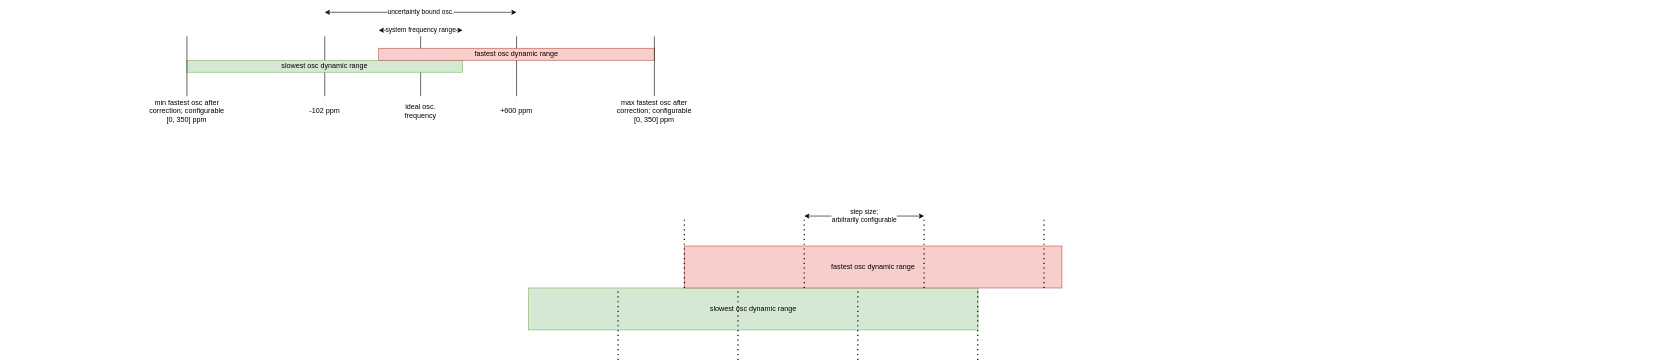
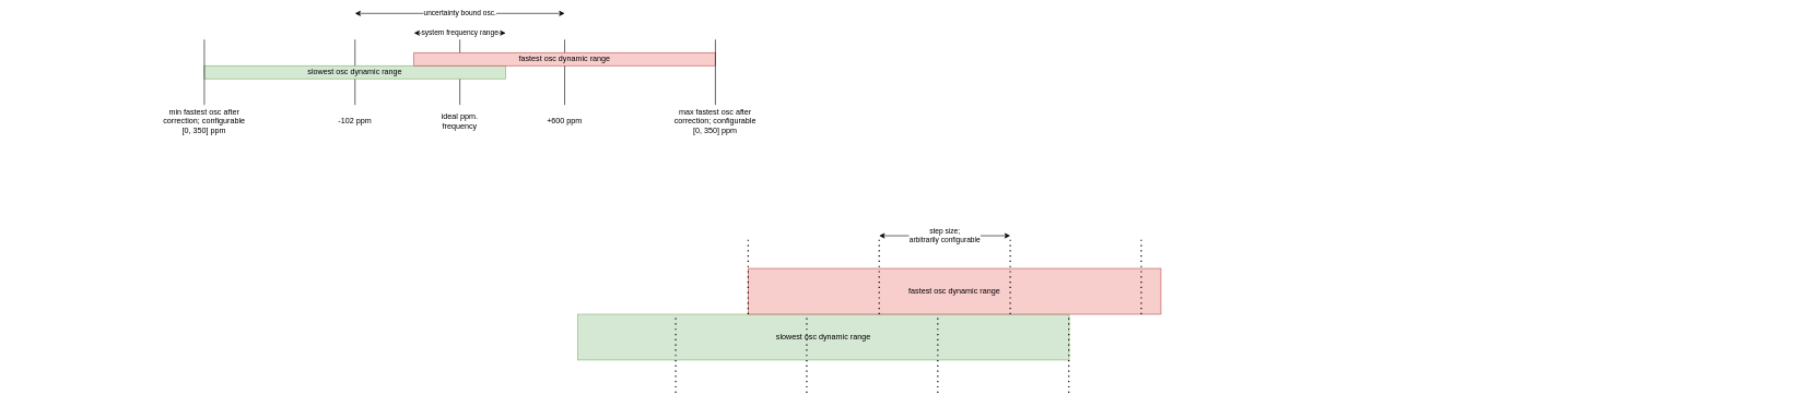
  <mxCell id="0" />
  <mxCell id="1" parent="0" />
  <mxCell id="2" value="" style="endArrow=none;html=1;rounded=0;" edge="1" parent="1"><mxGeometry width="50" height="50" relative="1" as="geometry"><mxPoint x="700" y="160" as="sourcePoint" /><mxPoint x="700" y="60" as="targetPoint" /></mxGeometry></mxCell>
- <mxCell id="3" value="ideal osc. frequency" style="text;html=1;strokeColor=none;fillColor=none;align=center;verticalAlign=middle;whiteSpace=wrap;rounded=0;" vertex="1" parent="1"><mxGeometry x="670" y="170" width="60" height="30" as="geometry" /></mxCell>
+ <mxCell id="3" value="ideal ppm. frequency" style="text;html=1;strokeColor=none;fillColor=none;align=center;verticalAlign=middle;whiteSpace=wrap;rounded=0;" vertex="1" parent="1"><mxGeometry x="670" y="170" width="60" height="30" as="geometry" /></mxCell>
  <mxCell id="4" value="" style="endArrow=none;html=1;rounded=0;" edge="1" parent="1"><mxGeometry width="50" height="50" relative="1" as="geometry"><mxPoint x="540" y="160" as="sourcePoint" /><mxPoint x="540" y="60" as="targetPoint" /></mxGeometry></mxCell>
  <mxCell id="5" value="-102 ppm" style="text;html=1;strokeColor=none;fillColor=none;align=center;verticalAlign=middle;whiteSpace=wrap;rounded=0;" vertex="1" parent="1"><mxGeometry x="510" y="170" width="60" height="30" as="geometry" /></mxCell>
  <mxCell id="6" value="uncertainty bound osc." style="endArrow=classic;startArrow=classic;html=1;rounded=0;" edge="1" parent="1"><mxGeometry width="50" height="50" relative="1" as="geometry"><mxPoint x="540" y="20" as="sourcePoint" /><mxPoint x="860" y="20" as="targetPoint" /></mxGeometry></mxCell>
  <mxCell id="7" value="" style="endArrow=none;html=1;rounded=0;" edge="1" parent="1"><mxGeometry width="50" height="50" relative="1" as="geometry"><mxPoint x="860" y="160" as="sourcePoint" /><mxPoint x="860" y="60" as="targetPoint" /></mxGeometry></mxCell>
  <mxCell id="8" value="+600 ppm" style="text;html=1;strokeColor=none;fillColor=none;align=center;verticalAlign=middle;whiteSpace=wrap;rounded=0;" vertex="1" parent="1"><mxGeometry x="830" y="170" width="60" height="30" as="geometry" /></mxCell>
  <mxCell id="9" value="slowest osc dynamic range" style="rounded=0;whiteSpace=wrap;html=1;fillColor=#d5e8d4;strokeColor=#82b366;" vertex="1" parent="1"><mxGeometry x="310" y="100" width="460" height="20" as="geometry" /></mxCell>
  <mxCell id="10" value="fastest osc dynamic range" style="rounded=0;whiteSpace=wrap;html=1;fillColor=#f8cecc;strokeColor=#b85450;" vertex="1" parent="1"><mxGeometry x="630" y="80" width="460" height="20" as="geometry" /></mxCell>
  <mxCell id="11" value="system frequency range" style="endArrow=classic;startArrow=classic;html=1;rounded=0;" edge="1" parent="1"><mxGeometry width="50" height="50" relative="1" as="geometry"><mxPoint x="630" y="50" as="sourcePoint" /><mxPoint x="770" y="50" as="targetPoint" /></mxGeometry></mxCell>
  <mxCell id="12" value="" style="endArrow=none;html=1;rounded=0;" edge="1" parent="1"><mxGeometry width="50" height="50" relative="1" as="geometry"><mxPoint x="1090" y="160" as="sourcePoint" /><mxPoint x="1090" y="60" as="targetPoint" /></mxGeometry></mxCell>
  <mxCell id="13" value="" style="endArrow=none;html=1;rounded=0;" edge="1" parent="1"><mxGeometry width="50" height="50" relative="1" as="geometry"><mxPoint x="310" y="160" as="sourcePoint" /><mxPoint x="310" y="60" as="targetPoint" /></mxGeometry></mxCell>
  <mxCell id="14" value="max fastest osc after correction; configurable [0, 350] ppm" style="text;html=1;strokeColor=none;fillColor=none;align=center;verticalAlign=middle;whiteSpace=wrap;rounded=0;" vertex="1" parent="1"><mxGeometry x="1020" y="170" width="140" height="30" as="geometry" /></mxCell>
  <mxCell id="15" value="min fastest osc after correction; configurable [0, 350] ppm" style="text;html=1;strokeColor=none;fillColor=none;align=center;verticalAlign=middle;whiteSpace=wrap;rounded=0;" vertex="1" parent="1"><mxGeometry x="240" y="170" width="140" height="30" as="geometry" /></mxCell>
  <mxCell id="16" value="" style="group" vertex="1" connectable="0" parent="1"><mxGeometry x="20" y="410" width="2730" height="140" as="geometry" /></mxCell>
  <mxCell id="17" value="slowest osc dynamic range" style="rounded=0;whiteSpace=wrap;html=1;fillColor=#d5e8d4;strokeColor=#82b366;" vertex="1" parent="16"><mxGeometry x="860" y="70" width="750" height="70" as="geometry" /></mxCell>
  <mxCell id="18" value="fastest osc dynamic range" style="rounded=0;whiteSpace=wrap;html=1;fillColor=#f8cecc;strokeColor=#b85450;" vertex="1" parent="16"><mxGeometry x="1120" width="630" height="70" as="geometry" /></mxCell>
  <mxCell id="19" value="" style="endArrow=none;dashed=1;html=1;dashPattern=1 3;strokeWidth=2;rounded=0;" edge="1" parent="16"><mxGeometry width="50" height="50" relative="1" as="geometry"><mxPoint x="1009.43" y="190" as="sourcePoint" /><mxPoint x="1009.43" y="70" as="targetPoint" /></mxGeometry></mxCell>
  <mxCell id="20" value="" style="endArrow=none;dashed=1;html=1;dashPattern=1 3;strokeWidth=2;rounded=0;" edge="1" parent="16"><mxGeometry width="50" height="50" relative="1" as="geometry"><mxPoint x="1209.43" y="190" as="sourcePoint" /><mxPoint x="1209.43" y="70" as="targetPoint" /></mxGeometry></mxCell>
  <mxCell id="21" value="" style="endArrow=none;dashed=1;html=1;dashPattern=1 3;strokeWidth=2;rounded=0;" edge="1" parent="16"><mxGeometry width="50" height="50" relative="1" as="geometry"><mxPoint x="1409.43" y="190" as="sourcePoint" /><mxPoint x="1409.43" y="70" as="targetPoint" /></mxGeometry></mxCell>
  <mxCell id="22" value="" style="endArrow=none;dashed=1;html=1;dashPattern=1 3;strokeWidth=2;rounded=0;" edge="1" parent="16"><mxGeometry width="50" height="50" relative="1" as="geometry"><mxPoint x="1609.43" y="190" as="sourcePoint" /><mxPoint x="1609.43" y="70" as="targetPoint" /></mxGeometry></mxCell>
  <mxCell id="23" value="" style="endArrow=none;dashed=1;html=1;dashPattern=1 3;strokeWidth=2;rounded=0;" edge="1" parent="1"><mxGeometry width="50" height="50" relative="1" as="geometry"><mxPoint x="1140" y="480" as="sourcePoint" /><mxPoint x="1140" y="360" as="targetPoint" /></mxGeometry></mxCell>
  <mxCell id="24" value="" style="endArrow=none;dashed=1;html=1;dashPattern=1 3;strokeWidth=2;rounded=0;" edge="1" parent="1"><mxGeometry width="50" height="50" relative="1" as="geometry"><mxPoint x="1340" y="480" as="sourcePoint" /><mxPoint x="1340" y="360" as="targetPoint" /></mxGeometry></mxCell>
  <mxCell id="25" value="" style="endArrow=none;dashed=1;html=1;dashPattern=1 3;strokeWidth=2;rounded=0;" edge="1" parent="1"><mxGeometry width="50" height="50" relative="1" as="geometry"><mxPoint x="1540" y="480" as="sourcePoint" /><mxPoint x="1540" y="360" as="targetPoint" /></mxGeometry></mxCell>
  <mxCell id="26" value="" style="endArrow=none;dashed=1;html=1;dashPattern=1 3;strokeWidth=2;rounded=0;" edge="1" parent="1"><mxGeometry width="50" height="50" relative="1" as="geometry"><mxPoint x="1740" y="480" as="sourcePoint" /><mxPoint x="1740" y="360" as="targetPoint" /></mxGeometry></mxCell>
  <mxCell id="27" value="&lt;div&gt;step size;&lt;br&gt;arbitrarily configurable&lt;br&gt;&lt;/div&gt;" style="endArrow=classic;startArrow=classic;html=1;rounded=0;" edge="1" parent="1"><mxGeometry width="50" height="50" relative="1" as="geometry"><mxPoint x="1340" y="360" as="sourcePoint" /><mxPoint x="1540" y="360" as="targetPoint" /></mxGeometry></mxCell>
